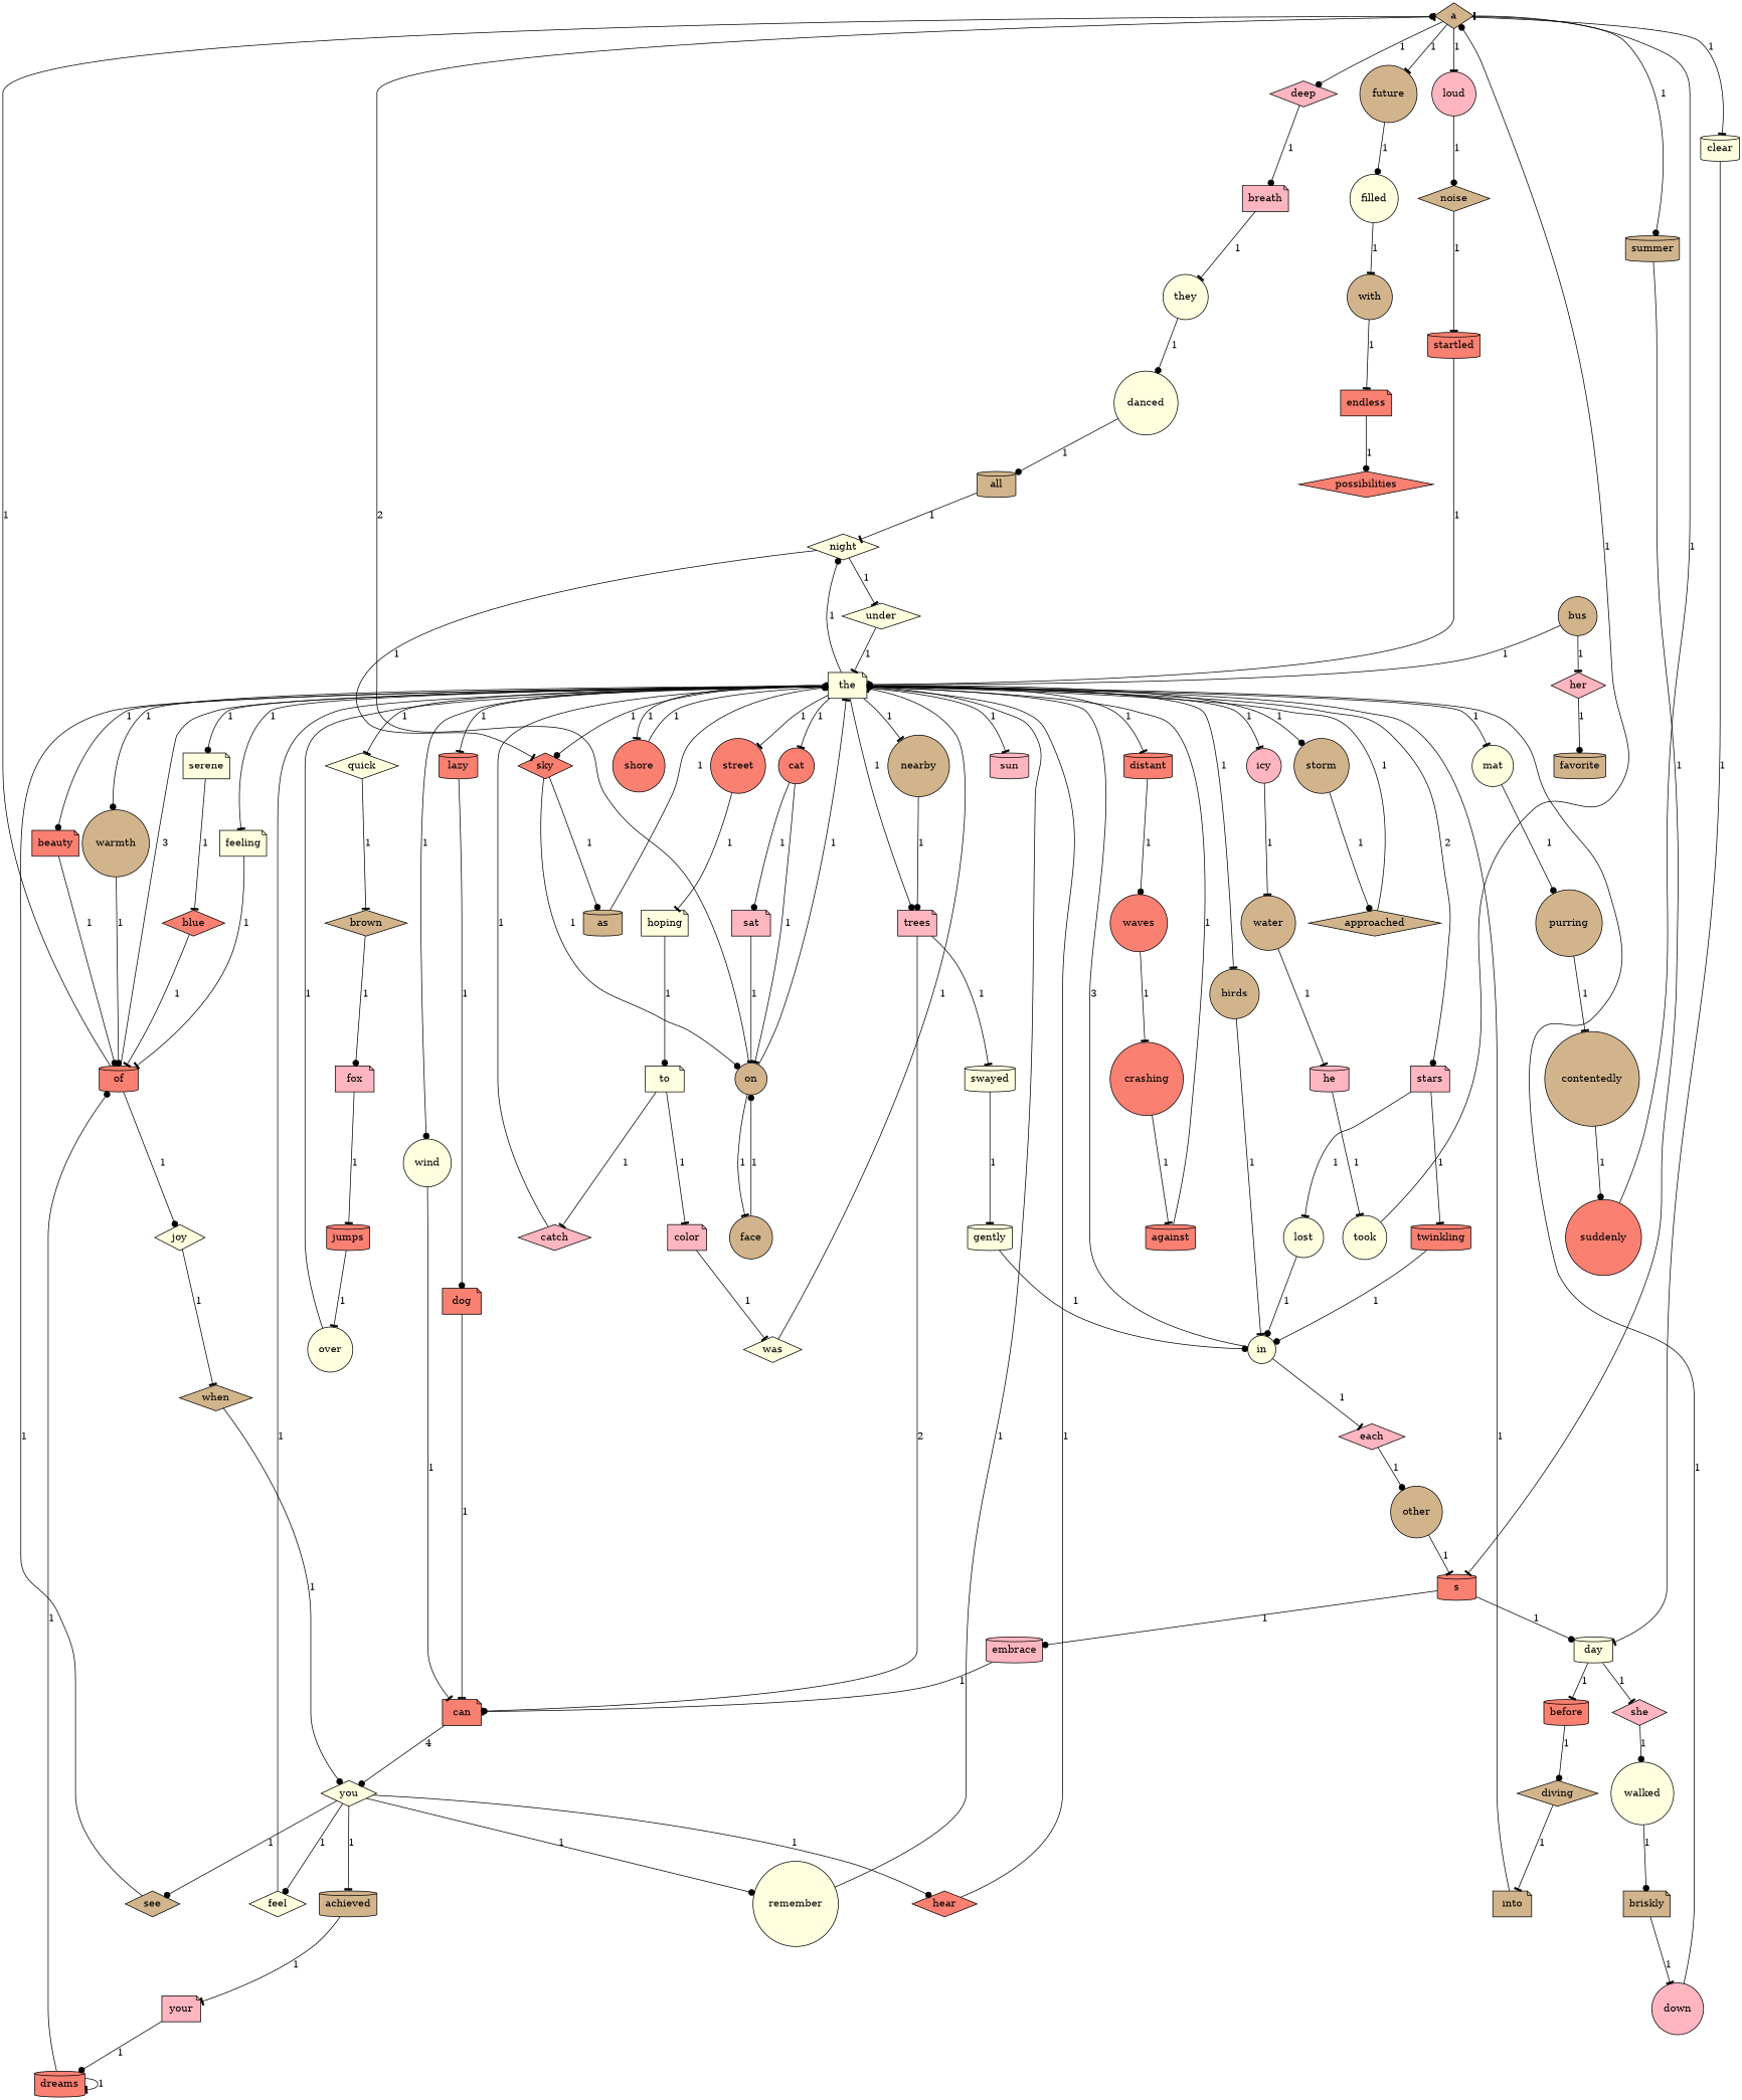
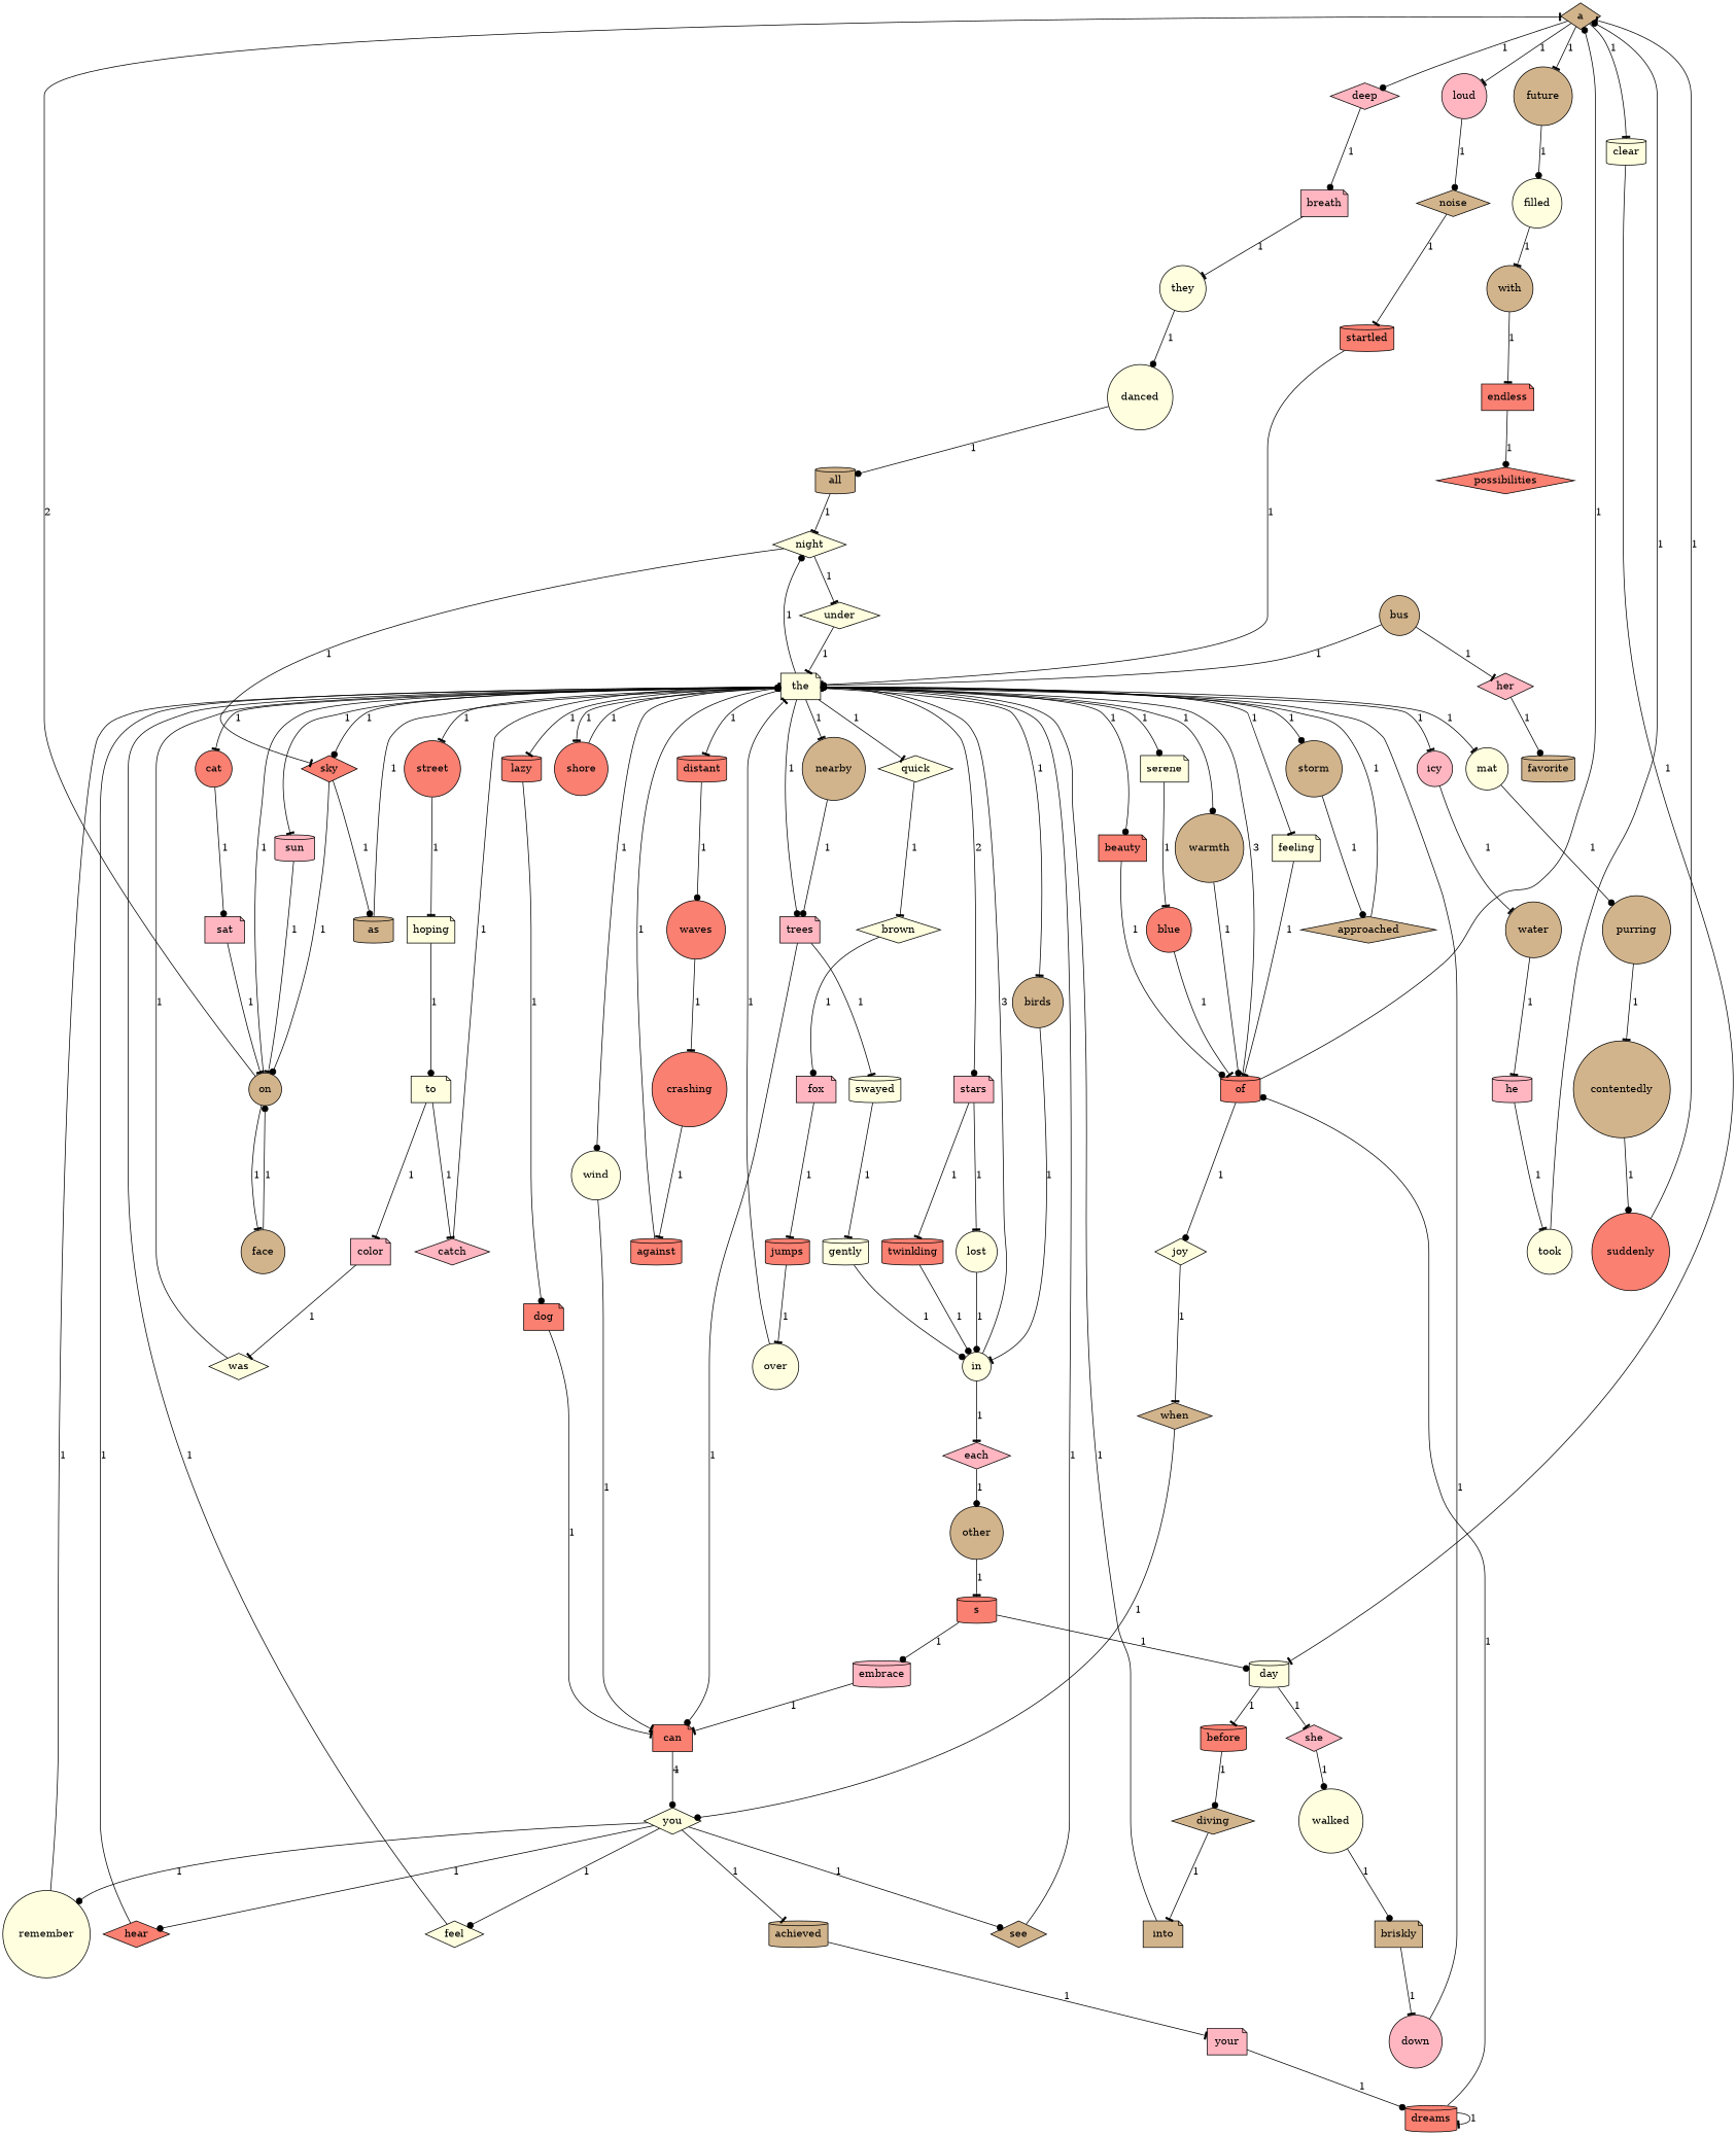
  digraph {
    node [fillcolor=lightyellow shape=circle style=filled]
    edge [arrowhead=tee]
    n1 [fillcolor=salmon label=endless shape=note]
    n2 [fillcolor=salmon label=possibilities shape=diamond]
    n3 [fillcolor=tan label=with]
    n4 [fillcolor=tan label=achieved shape=cylinder]
    n5 [fillcolor=lightpink label=your shape=note]
    n6 [fillcolor=salmon label=dreams shape=cylinder]
    n7 [fillcolor=salmon label=of shape=cylinder]
    n8 [label=joy shape=diamond]
    n9 [label=the shape=note]
    n10 [fillcolor=tan label=a shape=diamond]
    n11 [fillcolor=tan label=when shape=diamond]
    n12 [label=you shape=diamond]
    n13 [label=feeling shape=note]
    n14 [fillcolor=lightpink label=each shape=diamond]
    n15 [fillcolor=tan label=other]
    n16 [fillcolor=salmon label=s shape=cylinder]
    n17 [label=under shape=diamond]
    n18 [label=night shape=diamond]
    n19 [fillcolor=lightpink label=icy]
    n20 [label=serene shape=note]
    n21 [fillcolor=tan label=birds]
    n22 [label=mat]
    n23 [fillcolor=salmon label=cat]
    n24 [fillcolor=salmon label=lazy shape=cylinder]
    n25 [fillcolor=salmon label=shore]
    n26 [label=quick shape=diamond]
    n27 [fillcolor=tan label=nearby]
    n28 [fillcolor=lightpink label=trees shape=note]
    n29 [fillcolor=salmon label=distant shape=cylinder]
    n30 [fillcolor=tan label=warmth]
    n31 [fillcolor=salmon label=beauty shape=note]
    n32 [fillcolor=lightpink label=stars shape=note]
    n33 [fillcolor=salmon label=sky shape=diamond]
    n34 [fillcolor=tan label=storm]
    n35 [label=wind]
    n36 [fillcolor=lightpink label=sun shape=cylinder]
    n37 [fillcolor=salmon label=street]
    n38 [label=they]
    n39 [label=danced]
    n40 [fillcolor=tan label=all shape=cylinder]
    n41 [label=remember]
    n42 [fillcolor=lightpink label=deep shape=diamond]
    n43 [fillcolor=lightpink label=breath shape=note]
    n44 [fillcolor=lightpink label=he shape=cylinder]
    n45 [label=took]
    n46 [fillcolor=tan label=water]
    n47 [fillcolor=tan label=into shape=note]
    n48 [fillcolor=salmon label=before shape=cylinder]
    n49 [fillcolor=tan label=diving shape=diamond]
-   n50 [fillcolor=salmon label=blue shape=diamond]
+   n50 [fillcolor=salmon label=blue]
    n51 [fillcolor=lightpink label=color shape=note]
    n52 [label=was shape=diamond]
    n53 [fillcolor=tan label=favorite shape=cylinder]
    n54 [fillcolor=lightpink label=her shape=diamond]
    n55 [fillcolor=tan label=bus]
    n56 [label=in]
    n57 [fillcolor=lightpink label=embrace shape=cylinder]
    n58 [label=day shape=cylinder]
    n59 [fillcolor=tan label=noise shape=diamond]
    n60 [fillcolor=salmon label=startled shape=cylinder]
    n61 [fillcolor=salmon label=suddenly]
    n62 [fillcolor=lightpink label=loud]
    n63 [fillcolor=tan label=future]
-   n64 [fillcolor=tan label=summer shape=cylinder]
    n65 [label=clear shape=cylinder]
    n66 [label=filled]
    n67 [fillcolor=lightpink label=sat shape=note]
    n68 [fillcolor=tan label=on]
    n69 [fillcolor=tan label=face]
    n70 [fillcolor=salmon label=can shape=note]
    n71 [fillcolor=tan label=contentedly]
    n72 [fillcolor=lightpink label=fox shape=note]
    n73 [fillcolor=salmon label=jumps shape=cylinder]
    n74 [label=over]
    n75 [fillcolor=lightpink label=she shape=diamond]
    n76 [label=walked]
    n77 [fillcolor=tan label=purring]
    n78 [fillcolor=salmon label=twinkling shape=cylinder]
    n79 [fillcolor=tan label=briskly shape=note]
    n80 [fillcolor=salmon label=hear shape=diamond]
    n81 [label=feel shape=diamond]
    n82 [fillcolor=tan label=see shape=diamond]
    n83 [label=lost]
    n84 [fillcolor=salmon label=dog shape=note]
    n85 [fillcolor=salmon label=against shape=cylinder]
    n86 [fillcolor=salmon label=crashing]
-   n87 [fillcolor=tan label=brown shape=diamond]
+   n87 [label=brown shape=diamond]
    n88 [label=swayed shape=cylinder]
    n89 [fillcolor=tan label=approached shape=diamond]
    n90 [fillcolor=salmon label=waves]
    n91 [label=gently shape=cylinder]
    n92 [fillcolor=tan label=as shape=cylinder]
    n93 [label=hoping shape=note]
    n94 [fillcolor=lightpink label=down]
    n95 [label=to shape=note]
    n96 [fillcolor=lightpink label=catch shape=diamond]
    n1 -> n2 [arrowhead=dot label=1]
    n3 -> n1 [label=1]
    n4 -> n5 [label=1]
    n5 -> n6 [arrowhead=dot label=1]
    n6 -> n6 [label=1]
    n6 -> n7 [arrowhead=dot label=1]
    n7 -> n8 [arrowhead=dot label=1]
    n7 -> n9 [arrowhead=dot label=3]
    n7 -> n10 [arrowhead=dot label=1]
    n8 -> n11 [label=1]
    n9 -> n13 [label=1]
    n9 -> n18 [arrowhead=dot label=1]
    n9 -> n19 [label=1]
    n9 -> n20 [arrowhead=dot label=1]
    n9 -> n21 [label=1]
    n9 -> n22 [label=1]
    n9 -> n23 [label=1]
    n9 -> n24 [label=1]
    n9 -> n25 [label=1]
    n9 -> n26 [label=1]
    n9 -> n27 [label=1]
    n9 -> n28 [arrowhead=dot label=1]
    n9 -> n29 [label=1]
    n9 -> n30 [arrowhead=dot label=1]
    n9 -> n31 [arrowhead=dot label=1]
    n9 -> n32 [arrowhead=dot label=2]
    n9 -> n33 [arrowhead=dot label=1]
    n9 -> n34 [arrowhead=dot label=1]
    n9 -> n35 [arrowhead=dot label=1]
    n9 -> n36 [label=1]
    n9 -> n37 [label=1]
    n10 -> n42 [arrowhead=dot label=1]
    n10 -> n62 [label=1]
    n10 -> n63 [label=1]
-   n10 -> n64 [arrowhead=dot label=1]
    n10 -> n65 [label=1]
    n11 -> n12 [arrowhead=dot label=1]
    n12 -> n4 [label=1]
    n12 -> n41 [arrowhead=dot label=1]
    n12 -> n80 [arrowhead=dot label=1]
    n12 -> n81 [arrowhead=dot label=1]
    n12 -> n82 [arrowhead=dot label=1]
    n13 -> n7 [label=1]
    n14 -> n15 [arrowhead=dot label=1]
    n15 -> n16 [label=1]
    n16 -> n57 [arrowhead=dot label=1]
    n16 -> n58 [arrowhead=dot label=1]
    n17 -> n9 [label=1]
    n18 -> n17 [label=1]
    n18 -> n33 [label=1]
    n19 -> n46 [label=1]
    n20 -> n50 [label=1]
    n21 -> n56 [label=1]
    n22 -> n77 [arrowhead=dot label=1]
    n23 -> n67 [arrowhead=dot label=1]
    n24 -> n84 [arrowhead=dot label=1]
    n25 -> n9 [arrowhead=dot label=1]
    n26 -> n87 [label=1]
    n27 -> n28 [arrowhead=dot label=1]
-   n28 -> n70 [arrowhead=dot label=2]
+   n28 -> n70 [arrowhead=dot label=1]
    n28 -> n88 [label=1]
    n29 -> n90 [arrowhead=dot label=1]
    n30 -> n7 [arrowhead=dot label=1]
    n31 -> n7 [arrowhead=dot label=1]
    n32 -> n78 [label=1]
    n32 -> n83 [label=1]
    n33 -> n68 [arrowhead=dot label=1]
    n33 -> n92 [arrowhead=dot label=1]
    n34 -> n89 [arrowhead=dot label=1]
    n35 -> n70 [label=1]
-   n23 -> n68 [label=1]
+   n36 -> n68 [label=1]
    n37 -> n93 [label=1]
    n38 -> n39 [arrowhead=dot label=1]
    n39 -> n40 [arrowhead=dot label=1]
    n40 -> n18 [label=1]
    n41 -> n9 [label=1]
    n42 -> n43 [arrowhead=dot label=1]
    n43 -> n38 [label=1]
    n44 -> n45 [label=1]
    n45 -> n10 [arrowhead=dot label=1]
    n46 -> n44 [label=1]
    n47 -> n9 [arrowhead=dot label=1]
    n48 -> n49 [arrowhead=dot label=1]
    n49 -> n47 [label=1]
    n50 -> n7 [label=1]
    n51 -> n52 [label=1]
    n52 -> n9 [label=1]
    n54 -> n53 [arrowhead=dot label=1]
    n55 -> n9 [arrowhead=dot label=1]
    n55 -> n54 [label=1]
    n56 -> n9 [label=3]
    n56 -> n14 [label=1]
    n57 -> n70 [label=1]
    n58 -> n48 [label=1]
    n58 -> n75 [label=1]
    n59 -> n60 [label=1]
    n60 -> n9 [label=1]
    n61 -> n10 [label=1]
    n62 -> n59 [arrowhead=dot label=1]
    n63 -> n66 [arrowhead=dot label=1]
-   n64 -> n16 [label=1]
    n65 -> n58 [label=1]
    n66 -> n3 [label=1]
    n67 -> n68 [label=1]
    n68 -> n9 [label=1]
    n68 -> n10 [label=2]
    n68 -> n69 [label=1]
    n69 -> n68 [arrowhead=dot label=1]
    n70 -> n12 [arrowhead=dot label=4]
    n71 -> n61 [arrowhead=dot label=1]
    n72 -> n73 [label=1]
    n73 -> n74 [label=1]
    n74 -> n9 [label=1]
    n75 -> n76 [arrowhead=dot label=1]
    n76 -> n79 [arrowhead=dot label=1]
    n77 -> n71 [label=1]
    n78 -> n56 [arrowhead=dot label=1]
    n79 -> n94 [label=1]
    n80 -> n9 [label=1]
    n81 -> n9 [label=1]
    n82 -> n9 [label=1]
    n83 -> n56 [arrowhead=dot label=1]
    n84 -> n70 [label=1]
    n85 -> n9 [arrowhead=dot label=1]
    n86 -> n85 [label=1]
    n87 -> n72 [arrowhead=dot label=1]
    n88 -> n91 [label=1]
    n89 -> n9 [label=1]
    n90 -> n86 [label=1]
    n91 -> n56 [arrowhead=dot label=1]
    n92 -> n9 [arrowhead=dot label=1]
    n93 -> n95 [arrowhead=dot label=1]
    n94 -> n9 [label=1]
    n95 -> n51 [label=1]
    n95 -> n96 [label=1]
    n96 -> n9 [label=1]
  }
